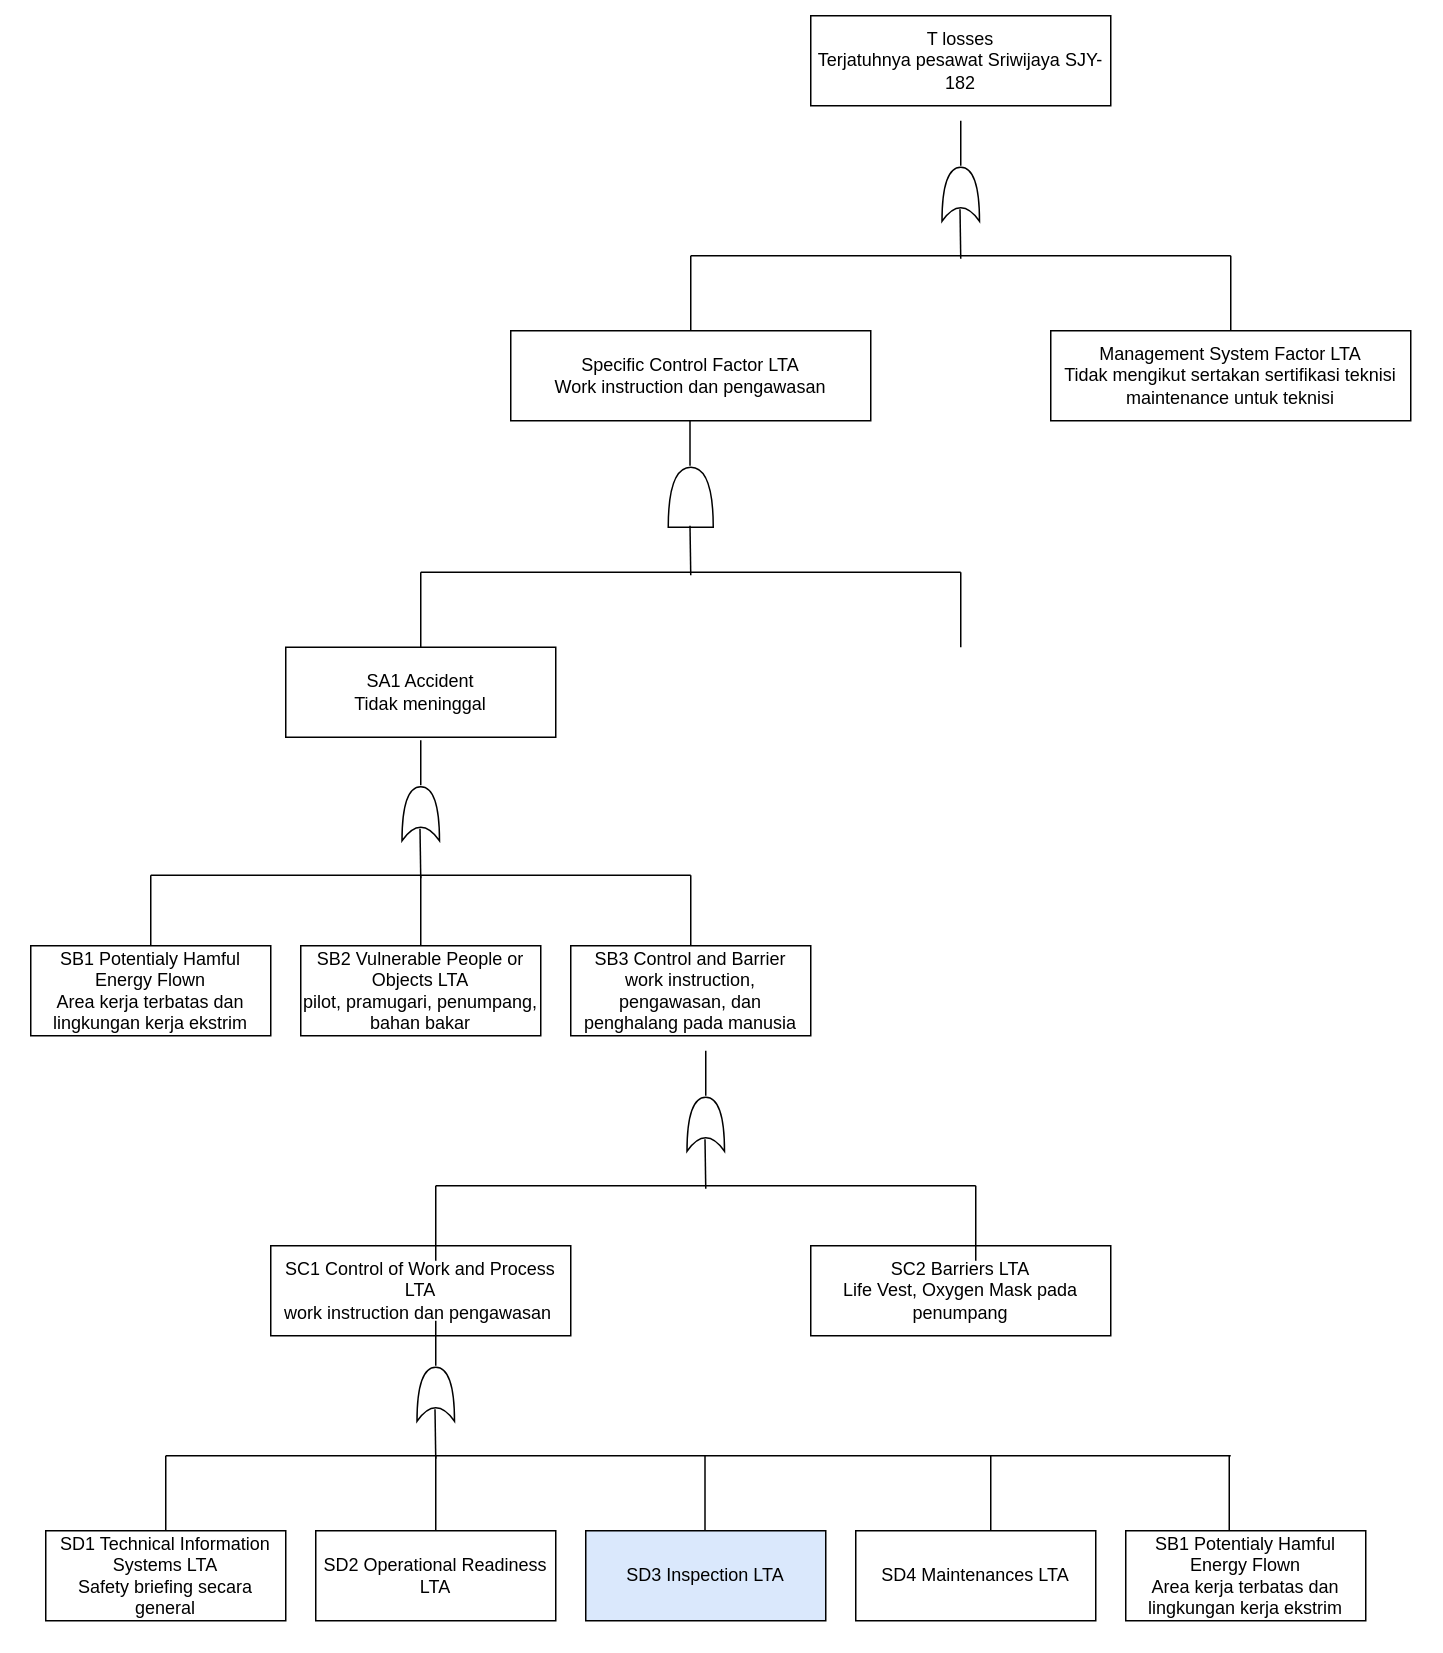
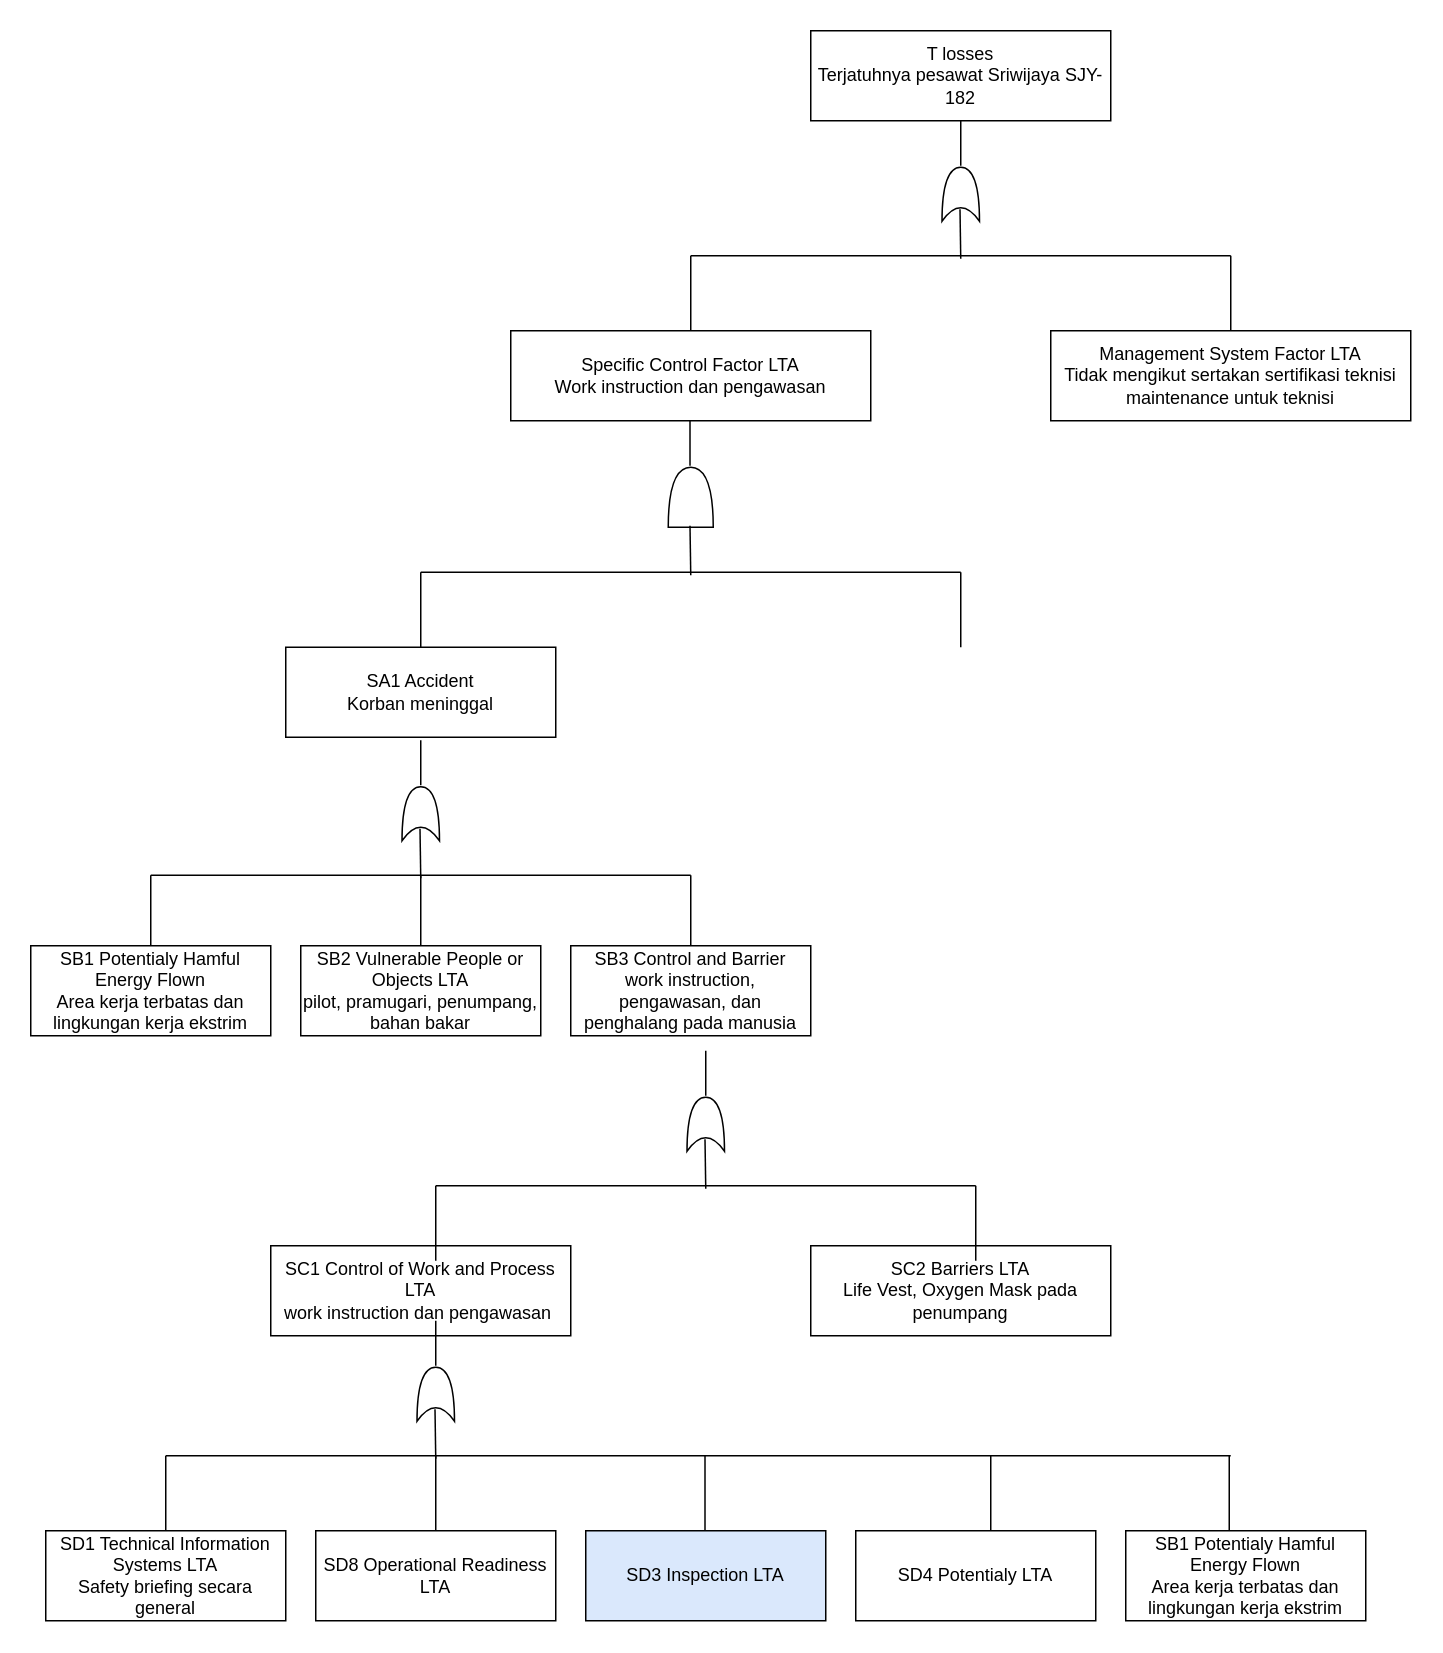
  <mxCell id="0" />
  <mxCell id="1" parent="0" />
- <mxCell id="2" value="T losses&lt;br&gt;Terjatuhnya pesawat Sriwijaya SJY-182" style="rounded=0;whiteSpace=wrap;html=1;" vertex="1" parent="1"><mxGeometry x="540" y="10" width="200" height="60" as="geometry" /></mxCell>
+ <mxCell id="2" value="T losses&lt;br&gt;Terjatuhnya pesawat Sriwijaya SJY-182" style="rounded=0;whiteSpace=wrap;html=1;" vertex="1" parent="1"><mxGeometry x="540" y="20" width="200" height="60" as="geometry" /></mxCell>
  <mxCell id="3" value="Specific Control Factor LTA&lt;br&gt;Work instruction dan pengawasan" style="rounded=0;whiteSpace=wrap;html=1;" vertex="1" parent="1"><mxGeometry x="340" y="220" width="240" height="60" as="geometry" /></mxCell>
  <mxCell id="4" value="Management System Factor LTA&lt;br&gt;Tidak mengikut sertakan sertifikasi teknisi maintenance untuk teknisi" style="rounded=0;whiteSpace=wrap;html=1;" vertex="1" parent="1"><mxGeometry x="700" y="220" width="240" height="60" as="geometry" /></mxCell>
  <mxCell id="5" value="" style="shape=or;whiteSpace=wrap;html=1;direction=north;" vertex="1" parent="1"><mxGeometry x="445" y="311" width="30" height="40" as="geometry" /></mxCell>
  <mxCell id="6" value="" style="endArrow=none;html=1;" edge="1" parent="1"><mxGeometry width="50" height="50" relative="1" as="geometry"><mxPoint x="459.5" y="310" as="sourcePoint" /><mxPoint x="459.5" y="280" as="targetPoint" /></mxGeometry></mxCell>
  <mxCell id="7" value="" style="group" vertex="1" connectable="0" parent="1"><mxGeometry x="280" y="350" width="360" height="81" as="geometry" /></mxCell>
  <mxCell id="8" value="" style="endArrow=none;html=1;" edge="1" parent="7"><mxGeometry width="50" height="50" relative="1" as="geometry"><mxPoint x="180" y="33" as="sourcePoint" /><mxPoint x="179.5" as="targetPoint" /></mxGeometry></mxCell>
  <mxCell id="9" value="" style="endArrow=none;html=1;" edge="1" parent="7"><mxGeometry width="50" height="50" relative="1" as="geometry"><mxPoint y="31" as="sourcePoint" /><mxPoint x="360" y="31" as="targetPoint" /></mxGeometry></mxCell>
  <mxCell id="10" value="" style="endArrow=none;html=1;" edge="1" parent="7"><mxGeometry width="50" height="50" relative="1" as="geometry"><mxPoint y="81" as="sourcePoint" /><mxPoint y="31" as="targetPoint" /></mxGeometry></mxCell>
  <mxCell id="11" value="" style="endArrow=none;html=1;" edge="1" parent="7"><mxGeometry width="50" height="50" relative="1" as="geometry"><mxPoint x="360" y="81" as="sourcePoint" /><mxPoint x="360" y="31" as="targetPoint" /></mxGeometry></mxCell>
- <mxCell id="12" value="SA1 Accident&lt;br&gt;Tidak meninggal" style="rounded=0;whiteSpace=wrap;html=1;" vertex="1" parent="1"><mxGeometry x="190" y="431" width="180" height="60" as="geometry" /></mxCell>
+ <mxCell id="12" value="SA1 Accident&lt;br&gt;Korban meninggal" style="rounded=0;whiteSpace=wrap;html=1;" vertex="1" parent="1"><mxGeometry x="190" y="431" width="180" height="60" as="geometry" /></mxCell>
  <mxCell id="13" value="" style="group" vertex="1" connectable="0" parent="1"><mxGeometry x="460" y="80" width="360" height="140" as="geometry" /></mxCell>
  <mxCell id="14" value="" style="shape=xor;whiteSpace=wrap;html=1;direction=north;" vertex="1" parent="13"><mxGeometry x="167.5" y="31" width="25" height="36" as="geometry" /></mxCell>
  <mxCell id="15" value="" style="endArrow=none;html=1;" edge="1" parent="13"><mxGeometry width="50" height="50" relative="1" as="geometry"><mxPoint x="180" y="30" as="sourcePoint" /><mxPoint x="180" as="targetPoint" /></mxGeometry></mxCell>
  <mxCell id="16" value="" style="endArrow=none;html=1;" edge="1" parent="13"><mxGeometry width="50" height="50" relative="1" as="geometry"><mxPoint x="180" y="92" as="sourcePoint" /><mxPoint x="179.5" y="59" as="targetPoint" /></mxGeometry></mxCell>
  <mxCell id="17" value="" style="endArrow=none;html=1;" edge="1" parent="13"><mxGeometry width="50" height="50" relative="1" as="geometry"><mxPoint y="90" as="sourcePoint" /><mxPoint x="360" y="90" as="targetPoint" /></mxGeometry></mxCell>
  <mxCell id="18" value="" style="endArrow=none;html=1;" edge="1" parent="13"><mxGeometry width="50" height="50" relative="1" as="geometry"><mxPoint y="140" as="sourcePoint" /><mxPoint y="90" as="targetPoint" /></mxGeometry></mxCell>
  <mxCell id="19" value="" style="endArrow=none;html=1;" edge="1" parent="13"><mxGeometry width="50" height="50" relative="1" as="geometry"><mxPoint x="360" y="140" as="sourcePoint" /><mxPoint x="360" y="90" as="targetPoint" /></mxGeometry></mxCell>
  <mxCell id="20" value="" style="shape=xor;whiteSpace=wrap;html=1;direction=north;" vertex="1" parent="1"><mxGeometry x="267.5" y="524" width="25" height="36" as="geometry" /></mxCell>
  <mxCell id="21" value="" style="endArrow=none;html=1;" edge="1" parent="1"><mxGeometry x="-80" y="513" width="50" height="50" as="geometry"><mxPoint x="280" y="523" as="sourcePoint" /><mxPoint x="280" y="493" as="targetPoint" /></mxGeometry></mxCell>
  <mxCell id="22" value="" style="endArrow=none;html=1;" edge="1" parent="1"><mxGeometry x="-80" y="513" width="50" height="50" as="geometry"><mxPoint x="280" y="585" as="sourcePoint" /><mxPoint x="279.5" y="552" as="targetPoint" /></mxGeometry></mxCell>
  <mxCell id="23" value="" style="endArrow=none;html=1;" edge="1" parent="1"><mxGeometry x="-80" y="513" width="50" height="50" as="geometry"><mxPoint x="100" y="583" as="sourcePoint" /><mxPoint x="460" y="583" as="targetPoint" /></mxGeometry></mxCell>
  <mxCell id="24" value="" style="endArrow=none;html=1;" edge="1" parent="1"><mxGeometry x="-80" y="513" width="50" height="50" as="geometry"><mxPoint x="100" y="633" as="sourcePoint" /><mxPoint x="100" y="583" as="targetPoint" /></mxGeometry></mxCell>
  <mxCell id="25" value="" style="endArrow=none;html=1;" edge="1" parent="1"><mxGeometry x="-260" y="513" width="50" height="50" as="geometry"><mxPoint x="280" y="633" as="sourcePoint" /><mxPoint x="280" y="583" as="targetPoint" /></mxGeometry></mxCell>
  <mxCell id="26" value="" style="endArrow=none;html=1;" edge="1" parent="1"><mxGeometry x="-80" y="513" width="50" height="50" as="geometry"><mxPoint x="460" y="633" as="sourcePoint" /><mxPoint x="460" y="583" as="targetPoint" /></mxGeometry></mxCell>
  <mxCell id="27" value="SB1 Potentialy Hamful Energy Flown&lt;br&gt;Area kerja terbatas dan lingkungan kerja ekstrim" style="rounded=0;whiteSpace=wrap;html=1;" vertex="1" parent="1"><mxGeometry x="20" y="630" width="160" height="60" as="geometry" /></mxCell>
  <mxCell id="28" value="SB2 Vulnerable People or Objects LTA&lt;br&gt;pilot, pramugari, penumpang, bahan bakar" style="rounded=0;whiteSpace=wrap;html=1;" vertex="1" parent="1"><mxGeometry x="200" y="630" width="160" height="60" as="geometry" /></mxCell>
  <mxCell id="29" value="SB3 Control and Barrier&lt;br&gt;work instruction, pengawasan, dan penghalang pada manusia" style="rounded=0;whiteSpace=wrap;html=1;" vertex="1" parent="1"><mxGeometry x="380" y="630" width="160" height="60" as="geometry" /></mxCell>
  <mxCell id="30" value="SC1 Control of Work and Process LTA&lt;br&gt;work instruction dan pengawasan&amp;nbsp;" style="rounded=0;whiteSpace=wrap;html=1;" vertex="1" parent="1"><mxGeometry y="830" width="200" height="60" as="geometry" x="180" /></mxCell>
  <mxCell id="31" value="SC2 Barriers LTA&lt;br&gt;Life Vest, Oxygen Mask pada penumpang" style="rounded=0;whiteSpace=wrap;html=1;" vertex="1" parent="1"><mxGeometry x="540" y="830" width="200" height="60" as="geometry" /></mxCell>
  <mxCell id="32" value="" style="group" vertex="1" connectable="0" parent="1"><mxGeometry x="290" y="700" width="360" height="140" as="geometry" /></mxCell>
  <mxCell id="33" value="" style="shape=xor;whiteSpace=wrap;html=1;direction=north;" vertex="1" parent="32"><mxGeometry x="167.5" y="31" width="25" height="36" as="geometry" /></mxCell>
  <mxCell id="34" value="" style="endArrow=none;html=1;" edge="1" parent="32"><mxGeometry width="50" height="50" relative="1" as="geometry"><mxPoint x="180" y="30" as="sourcePoint" /><mxPoint x="180" as="targetPoint" /></mxGeometry></mxCell>
  <mxCell id="35" value="" style="endArrow=none;html=1;" edge="1" parent="32"><mxGeometry width="50" height="50" relative="1" as="geometry"><mxPoint x="180" y="92" as="sourcePoint" /><mxPoint x="179.5" y="59" as="targetPoint" /></mxGeometry></mxCell>
  <mxCell id="36" value="" style="endArrow=none;html=1;" edge="1" parent="32"><mxGeometry width="50" height="50" relative="1" as="geometry"><mxPoint y="90" as="sourcePoint" /><mxPoint x="360" y="90" as="targetPoint" /></mxGeometry></mxCell>
  <mxCell id="37" value="" style="endArrow=none;html=1;" edge="1" parent="32"><mxGeometry width="50" height="50" relative="1" as="geometry"><mxPoint y="140" as="sourcePoint" /><mxPoint y="90" as="targetPoint" /></mxGeometry></mxCell>
  <mxCell id="38" value="" style="endArrow=none;html=1;" edge="1" parent="32"><mxGeometry width="50" height="50" relative="1" as="geometry"><mxPoint x="360" y="140" as="sourcePoint" /><mxPoint x="360" y="90" as="targetPoint" /></mxGeometry></mxCell>
  <mxCell id="39" value="" style="shape=xor;whiteSpace=wrap;html=1;direction=north;" vertex="1" parent="1"><mxGeometry x="277.5" y="911" width="25" height="36" as="geometry" /></mxCell>
  <mxCell id="40" value="" style="endArrow=none;html=1;" edge="1" parent="1"><mxGeometry x="-70" y="900" width="50" height="50" as="geometry"><mxPoint x="290" y="910" as="sourcePoint" /><mxPoint x="290" y="880" as="targetPoint" /></mxGeometry></mxCell>
  <mxCell id="41" value="" style="endArrow=none;html=1;" edge="1" parent="1"><mxGeometry x="-70" y="900" width="50" height="50" as="geometry"><mxPoint x="290" y="972" as="sourcePoint" /><mxPoint x="289.5" y="939" as="targetPoint" /></mxGeometry></mxCell>
  <mxCell id="42" value="" style="endArrow=none;html=1;" edge="1" parent="1"><mxGeometry x="-70" y="900" width="50" height="50" as="geometry"><mxPoint x="110" y="970" as="sourcePoint" /><mxPoint x="820" y="970" as="targetPoint" /></mxGeometry></mxCell>
  <mxCell id="43" value="" style="endArrow=none;html=1;" edge="1" parent="1"><mxGeometry x="-70" y="900" width="50" height="50" as="geometry"><mxPoint x="110" y="1020" as="sourcePoint" /><mxPoint x="110" y="970" as="targetPoint" /></mxGeometry></mxCell>
  <mxCell id="44" value="" style="endArrow=none;html=1;" edge="1" parent="1"><mxGeometry x="-250" y="900" width="50" height="50" as="geometry"><mxPoint x="290" y="1020" as="sourcePoint" /><mxPoint x="290" y="970" as="targetPoint" /></mxGeometry></mxCell>
  <mxCell id="45" value="" style="endArrow=none;html=1;" edge="1" parent="1"><mxGeometry x="-70.5" y="900" width="50" height="50" as="geometry"><mxPoint x="469.5" y="1020" as="sourcePoint" /><mxPoint x="469.5" y="970" as="targetPoint" /></mxGeometry></mxCell>
  <mxCell id="46" value="" style="endArrow=none;html=1;" edge="1" parent="1"><mxGeometry x="120" y="900" width="50" height="50" as="geometry"><mxPoint x="660" y="1020" as="sourcePoint" /><mxPoint x="660" y="970" as="targetPoint" /></mxGeometry></mxCell>
  <mxCell id="47" value="" style="endArrow=none;html=1;" edge="1" parent="1"><mxGeometry x="279" y="900" width="50" height="50" as="geometry"><mxPoint x="819" y="1020" as="sourcePoint" /><mxPoint x="819" y="970" as="targetPoint" /></mxGeometry></mxCell>
  <mxCell id="48" value="SD1 Technical Information Systems LTA&lt;br&gt;Safety briefing secara general" style="rounded=0;whiteSpace=wrap;html=1;" vertex="1" parent="1"><mxGeometry x="30" y="1020" width="160" height="60" as="geometry" /></mxCell>
- <mxCell id="49" value="SD2 Operational Readiness LTA&lt;br&gt;" style="rounded=0;whiteSpace=wrap;html=1;" vertex="1" parent="1"><mxGeometry x="210" y="1020" width="160" height="60" as="geometry" /></mxCell>
+ <mxCell id="49" value="SD8 Operational Readiness LTA&lt;br&gt;" style="rounded=0;whiteSpace=wrap;html=1;" vertex="1" parent="1"><mxGeometry x="210" y="1020" width="160" height="60" as="geometry" /></mxCell>
  <mxCell id="50" value="SD3 Inspection LTA" style="rounded=0;whiteSpace=wrap;html=1;fillColor=#dae8fc;" vertex="1" parent="1"><mxGeometry x="390" y="1020" width="160" height="60" as="geometry" /></mxCell>
- <mxCell id="51" value="SD4 Maintenances LTA&lt;br&gt;" style="rounded=0;whiteSpace=wrap;html=1;" vertex="1" parent="1"><mxGeometry x="570" y="1020" width="160" height="60" as="geometry" /></mxCell>
+ <mxCell id="51" value="SD4 Potentialy LTA&lt;br&gt;" style="rounded=0;whiteSpace=wrap;html=1;" vertex="1" parent="1"><mxGeometry x="570" y="1020" width="160" height="60" as="geometry" /></mxCell>
  <mxCell id="52" value="SB1 Potentialy Hamful Energy Flown&lt;br&gt;Area kerja terbatas dan lingkungan kerja ekstrim" style="rounded=0;whiteSpace=wrap;html=1;" vertex="1" parent="1"><mxGeometry x="750" y="1020" width="160" height="60" as="geometry" /></mxCell>
